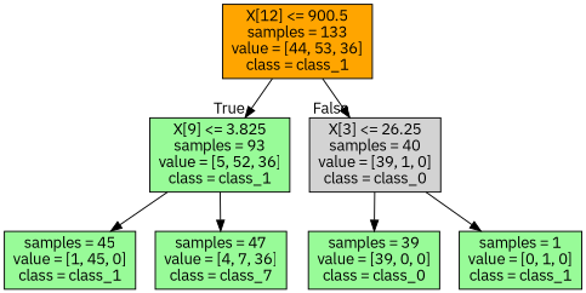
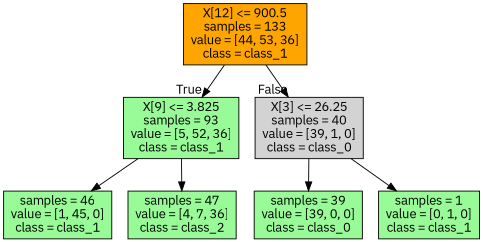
  digraph {
    fontname="IBM Plex Sans"
    node [color=black fillcolor=palegreen fontname="IBM Plex Sans" shape=box style=filled]
    edge [fontname="IBM Plex Sans"]
    n1 [fillcolor=orange label="X[12] <= 900.5\nsamples = 133\nvalue = [44, 53, 36]\nclass = class_1"]
    n2 [label="X[9] <= 3.825\nsamples = 93\nvalue = [5, 52, 36]\nclass = class_1"]
    n3 [fillcolor=lightgrey label="X[3] <= 26.25\nsamples = 40\nvalue = [39, 1, 0]\nclass = class_0"]
-   n4 [label="samples = 45\nvalue = [1, 45, 0]\nclass = class_1"]
-   n5 [label="samples = 47\nvalue = [4, 7, 36]\nclass = class_7"]
+   n4 [label="samples = 46\nvalue = [1, 45, 0]\nclass = class_1"]
+   n5 [label="samples = 47\nvalue = [4, 7, 36]\nclass = class_2"]
    n6 [label="samples = 39\nvalue = [39, 0, 0]\nclass = class_0"]
    n7 [label="samples = 1\nvalue = [0, 1, 0]\nclass = class_1"]
    n1 -> n2 [headlabel=True labelangle=45 labeldistance=2.5]
    n1 -> n3 [headlabel=False labelangle=-45 labeldistance=2.5]
    n2 -> n4
    n2 -> n5
    n3 -> n6
    n3 -> n7
  }
